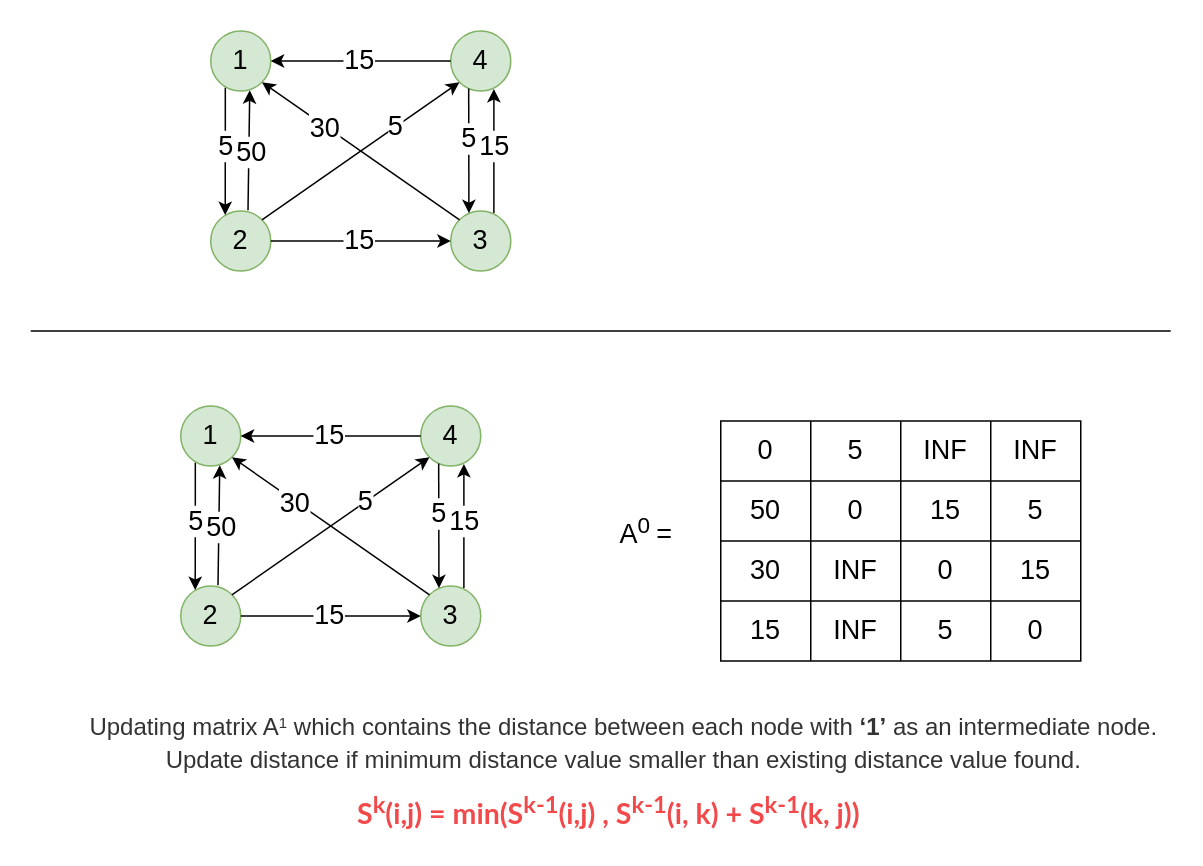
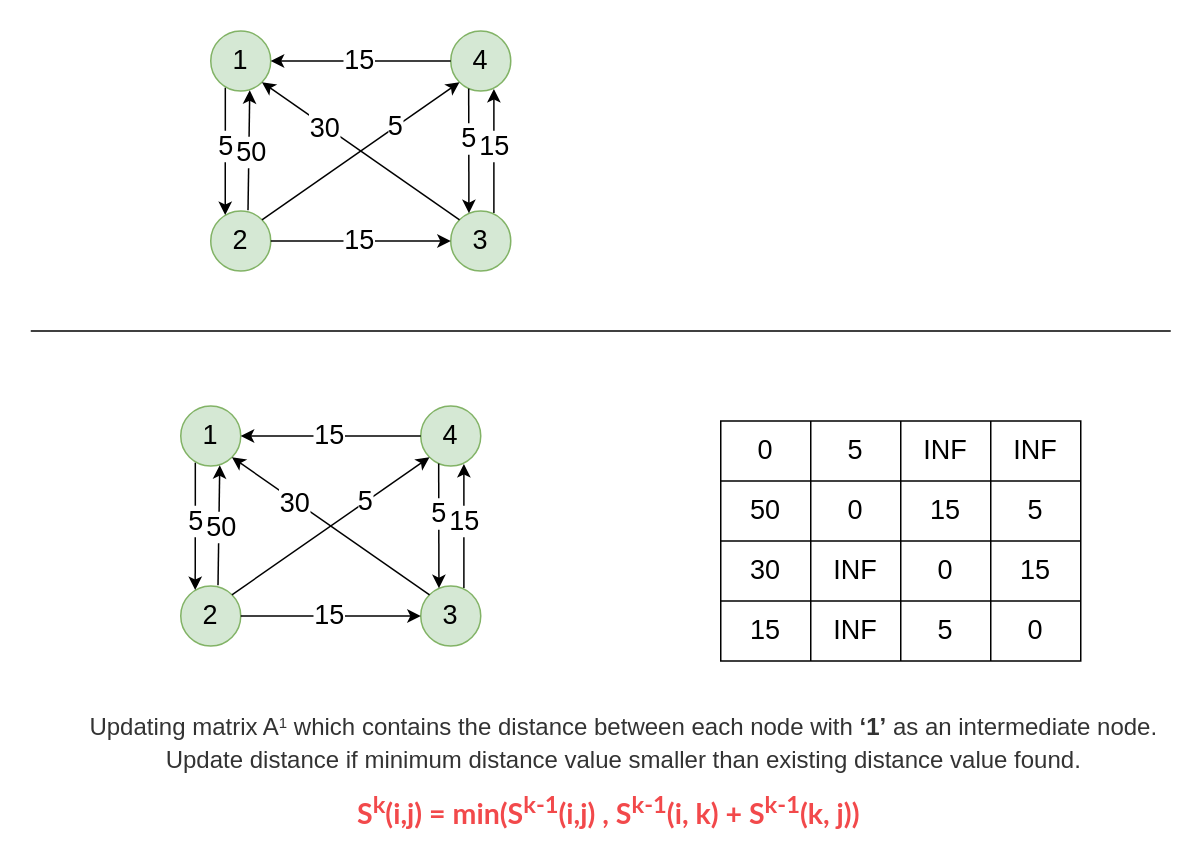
  <mxCell id="0" />
  <mxCell id="1" parent="0" />
  <mxCell id="2" value="&lt;font style=&quot;font-size: 18px&quot;&gt;1&lt;/font&gt;" style="ellipse;whiteSpace=wrap;html=1;aspect=fixed;fillColor=#d5e8d4;strokeColor=#82b366;" vertex="1" parent="1"><mxGeometry x="140" y="20" width="40" height="40" as="geometry" /></mxCell>
  <mxCell id="3" value="&lt;span style=&quot;font-size: 18px&quot;&gt;2&lt;/span&gt;" style="ellipse;whiteSpace=wrap;html=1;aspect=fixed;fillColor=#d5e8d4;strokeColor=#82b366;" vertex="1" parent="1"><mxGeometry x="140" y="140" width="40" height="40" as="geometry" /></mxCell>
  <mxCell id="4" value="&lt;font style=&quot;font-size: 18px&quot;&gt;4&lt;/font&gt;" style="ellipse;whiteSpace=wrap;html=1;aspect=fixed;fillColor=#d5e8d4;strokeColor=#82b366;" vertex="1" parent="1"><mxGeometry x="300" y="20" width="40" height="40" as="geometry" /></mxCell>
  <mxCell id="5" value="&lt;font style=&quot;font-size: 18px&quot;&gt;3&lt;/font&gt;" style="ellipse;whiteSpace=wrap;html=1;aspect=fixed;fillColor=#d5e8d4;strokeColor=#82b366;" vertex="1" parent="1"><mxGeometry x="300" y="140" width="40" height="40" as="geometry" /></mxCell>
  <mxCell id="6" value="" style="endArrow=classic;html=1;rounded=0;fontSize=18;exitX=0.243;exitY=0.946;exitDx=0;exitDy=0;exitPerimeter=0;entryX=0.241;entryY=0.068;entryDx=0;entryDy=0;entryPerimeter=0;" edge="1" parent="1" source="2" target="3"><mxGeometry width="50" height="50" relative="1" as="geometry"><mxPoint x="270" y="160" as="sourcePoint" /><mxPoint x="320" y="110" as="targetPoint" /></mxGeometry></mxCell>
  <mxCell id="7" value="5" style="edgeLabel;html=1;align=center;verticalAlign=middle;resizable=0;points=[];fontSize=18;" vertex="1" connectable="0" parent="6"><mxGeometry x="-0.077" relative="1" as="geometry"><mxPoint as="offset" /></mxGeometry></mxCell>
  <mxCell id="8" value="" style="endArrow=classic;html=1;rounded=0;fontSize=18;exitX=0.299;exitY=0.959;exitDx=0;exitDy=0;exitPerimeter=0;entryX=0.303;entryY=0.036;entryDx=0;entryDy=0;entryPerimeter=0;" edge="1" parent="1" source="4" target="5"><mxGeometry width="50" height="50" relative="1" as="geometry"><mxPoint x="310.08" y="55.12" as="sourcePoint" /><mxPoint x="310" y="140" as="targetPoint" /></mxGeometry></mxCell>
  <mxCell id="9" value="5" style="edgeLabel;html=1;align=center;verticalAlign=middle;resizable=0;points=[];fontSize=18;" vertex="1" connectable="0" parent="8"><mxGeometry x="-0.198" y="-1" relative="1" as="geometry"><mxPoint as="offset" /></mxGeometry></mxCell>
  <mxCell id="10" value="" style="endArrow=classic;html=1;rounded=0;fontSize=18;exitX=0.621;exitY=-0.013;exitDx=0;exitDy=0;exitPerimeter=0;entryX=0.65;entryY=0.987;entryDx=0;entryDy=0;entryPerimeter=0;" edge="1" parent="1" source="3" target="2"><mxGeometry width="50" height="50" relative="1" as="geometry"><mxPoint x="210" y="150" as="sourcePoint" /><mxPoint x="260" y="100" as="targetPoint" /></mxGeometry></mxCell>
  <mxCell id="11" value="50" style="edgeLabel;html=1;align=center;verticalAlign=middle;resizable=0;points=[];fontSize=18;" vertex="1" connectable="0" parent="10"><mxGeometry x="-0.027" y="-1" relative="1" as="geometry"><mxPoint as="offset" /></mxGeometry></mxCell>
  <mxCell id="12" value="" style="endArrow=classic;html=1;rounded=0;fontSize=18;exitX=0.719;exitY=0.035;exitDx=0;exitDy=0;exitPerimeter=0;entryX=0.719;entryY=0.965;entryDx=0;entryDy=0;entryPerimeter=0;" edge="1" parent="1" source="5" target="4"><mxGeometry width="50" height="50" relative="1" as="geometry"><mxPoint x="330" y="140" as="sourcePoint" /><mxPoint x="331.16" y="60" as="targetPoint" /></mxGeometry></mxCell>
  <mxCell id="13" value="15" style="edgeLabel;html=1;align=center;verticalAlign=middle;resizable=0;points=[];fontSize=18;" vertex="1" connectable="0" parent="12"><mxGeometry x="0.083" relative="1" as="geometry"><mxPoint as="offset" /></mxGeometry></mxCell>
  <mxCell id="14" value="" style="endArrow=classic;html=1;rounded=0;fontSize=18;entryX=1;entryY=0.5;entryDx=0;entryDy=0;exitX=0;exitY=0.5;exitDx=0;exitDy=0;" edge="1" parent="1" source="4" target="2"><mxGeometry width="50" height="50" relative="1" as="geometry"><mxPoint x="250" y="140" as="sourcePoint" /><mxPoint x="300" y="90" as="targetPoint" /></mxGeometry></mxCell>
  <mxCell id="15" value="15" style="edgeLabel;html=1;align=center;verticalAlign=middle;resizable=0;points=[];fontSize=18;" vertex="1" connectable="0" parent="14"><mxGeometry x="0.041" y="-1" relative="1" as="geometry"><mxPoint as="offset" /></mxGeometry></mxCell>
  <mxCell id="16" value="" style="endArrow=classic;html=1;rounded=0;fontSize=18;entryX=0;entryY=0.5;entryDx=0;entryDy=0;exitX=1;exitY=0.5;exitDx=0;exitDy=0;" edge="1" parent="1" source="3" target="5"><mxGeometry width="50" height="50" relative="1" as="geometry"><mxPoint x="310" y="120" as="sourcePoint" /><mxPoint x="190" y="120" as="targetPoint" /></mxGeometry></mxCell>
  <mxCell id="17" value="15" style="edgeLabel;html=1;align=center;verticalAlign=middle;resizable=0;points=[];fontSize=18;" vertex="1" connectable="0" parent="16"><mxGeometry x="-0.026" y="1" relative="1" as="geometry"><mxPoint as="offset" /></mxGeometry></mxCell>
  <mxCell id="18" value="" style="endArrow=classic;html=1;rounded=0;fontSize=18;exitX=1;exitY=0;exitDx=0;exitDy=0;entryX=0;entryY=1;entryDx=0;entryDy=0;" edge="1" parent="1" source="3" target="4"><mxGeometry width="50" height="50" relative="1" as="geometry"><mxPoint x="290" y="110" as="sourcePoint" /><mxPoint x="340" y="60" as="targetPoint" /></mxGeometry></mxCell>
  <mxCell id="19" value="5" style="edgeLabel;html=1;align=center;verticalAlign=middle;resizable=0;points=[];fontSize=18;" vertex="1" connectable="0" parent="18"><mxGeometry x="0.349" y="1" relative="1" as="geometry"><mxPoint as="offset" /></mxGeometry></mxCell>
  <mxCell id="20" value="" style="endArrow=classic;html=1;rounded=0;fontSize=18;entryX=1;entryY=1;entryDx=0;entryDy=0;exitX=0;exitY=0;exitDx=0;exitDy=0;" edge="1" parent="1" source="5" target="2"><mxGeometry width="50" height="50" relative="1" as="geometry"><mxPoint x="290" y="110" as="sourcePoint" /><mxPoint x="340" y="60" as="targetPoint" /></mxGeometry></mxCell>
  <mxCell id="21" value="30" style="edgeLabel;html=1;align=center;verticalAlign=middle;resizable=0;points=[];fontSize=18;" vertex="1" connectable="0" parent="20"><mxGeometry x="0.353" y="1" relative="1" as="geometry"><mxPoint as="offset" /></mxGeometry></mxCell>
  <mxCell id="22" value="" style="shape=table;html=1;whiteSpace=wrap;startSize=0;container=1;collapsible=0;childLayout=tableLayout;fontSize=18;" vertex="1" parent="1"><mxGeometry x="480" y="280" width="240" height="160" as="geometry" /></mxCell>
  <mxCell id="23" value="" style="shape=tableRow;horizontal=0;startSize=0;swimlaneHead=0;swimlaneBody=0;top=0;left=0;bottom=0;right=0;collapsible=0;dropTarget=0;fillColor=none;points=[[0,0.5],[1,0.5]];portConstraint=eastwest;fontSize=18;" vertex="1" parent="22"><mxGeometry width="240" height="40" as="geometry" /></mxCell>
  <mxCell id="24" value="0" style="shape=partialRectangle;html=1;whiteSpace=wrap;connectable=0;fillColor=none;top=0;left=0;bottom=0;right=0;overflow=hidden;fontSize=18;" vertex="1" parent="23"><mxGeometry width="60" height="40" as="geometry"><mxRectangle width="60" height="40" as="alternateBounds" /></mxGeometry></mxCell>
  <mxCell id="25" value="5" style="shape=partialRectangle;html=1;whiteSpace=wrap;connectable=0;fillColor=none;top=0;left=0;bottom=0;right=0;overflow=hidden;fontSize=18;" vertex="1" parent="23"><mxGeometry x="60" width="60" height="40" as="geometry"><mxRectangle width="60" height="40" as="alternateBounds" /></mxGeometry></mxCell>
  <mxCell id="26" value="INF" style="shape=partialRectangle;html=1;whiteSpace=wrap;connectable=0;fillColor=none;top=0;left=0;bottom=0;right=0;overflow=hidden;fontSize=18;" vertex="1" parent="23"><mxGeometry x="120" width="60" height="40" as="geometry"><mxRectangle width="60" height="40" as="alternateBounds" /></mxGeometry></mxCell>
  <mxCell id="27" value="INF" style="shape=partialRectangle;html=1;whiteSpace=wrap;connectable=0;fillColor=none;top=0;left=0;bottom=0;right=0;overflow=hidden;fontSize=18;" vertex="1" parent="23"><mxGeometry x="180" width="60" height="40" as="geometry"><mxRectangle width="60" height="40" as="alternateBounds" /></mxGeometry></mxCell>
  <mxCell id="28" value="" style="shape=tableRow;horizontal=0;startSize=0;swimlaneHead=0;swimlaneBody=0;top=0;left=0;bottom=0;right=0;collapsible=0;dropTarget=0;fillColor=none;points=[[0,0.5],[1,0.5]];portConstraint=eastwest;fontSize=18;" vertex="1" parent="22"><mxGeometry y="40" width="240" height="40" as="geometry" /></mxCell>
  <mxCell id="29" value="50" style="shape=partialRectangle;html=1;whiteSpace=wrap;connectable=0;fillColor=none;top=0;left=0;bottom=0;right=0;overflow=hidden;fontSize=18;" vertex="1" parent="28"><mxGeometry width="60" height="40" as="geometry"><mxRectangle width="60" height="40" as="alternateBounds" /></mxGeometry></mxCell>
  <mxCell id="30" value="0" style="shape=partialRectangle;html=1;whiteSpace=wrap;connectable=0;fillColor=none;top=0;left=0;bottom=0;right=0;overflow=hidden;fontSize=18;" vertex="1" parent="28"><mxGeometry x="60" width="60" height="40" as="geometry"><mxRectangle width="60" height="40" as="alternateBounds" /></mxGeometry></mxCell>
  <mxCell id="31" value="15" style="shape=partialRectangle;html=1;whiteSpace=wrap;connectable=0;fillColor=none;top=0;left=0;bottom=0;right=0;overflow=hidden;fontSize=18;" vertex="1" parent="28"><mxGeometry x="120" width="60" height="40" as="geometry"><mxRectangle width="60" height="40" as="alternateBounds" /></mxGeometry></mxCell>
  <mxCell id="32" value="5" style="shape=partialRectangle;html=1;whiteSpace=wrap;connectable=0;fillColor=none;top=0;left=0;bottom=0;right=0;overflow=hidden;fontSize=18;" vertex="1" parent="28"><mxGeometry x="180" width="60" height="40" as="geometry"><mxRectangle width="60" height="40" as="alternateBounds" /></mxGeometry></mxCell>
  <mxCell id="33" style="shape=tableRow;horizontal=0;startSize=0;swimlaneHead=0;swimlaneBody=0;top=0;left=0;bottom=0;right=0;collapsible=0;dropTarget=0;fillColor=none;points=[[0,0.5],[1,0.5]];portConstraint=eastwest;fontSize=18;" vertex="1" parent="22"><mxGeometry y="80" width="240" height="40" as="geometry" /></mxCell>
  <mxCell id="34" value="30" style="shape=partialRectangle;html=1;whiteSpace=wrap;connectable=0;fillColor=none;top=0;left=0;bottom=0;right=0;overflow=hidden;fontSize=18;" vertex="1" parent="33"><mxGeometry width="60" height="40" as="geometry"><mxRectangle width="60" height="40" as="alternateBounds" /></mxGeometry></mxCell>
  <mxCell id="35" value="INF" style="shape=partialRectangle;html=1;whiteSpace=wrap;connectable=0;fillColor=none;top=0;left=0;bottom=0;right=0;overflow=hidden;fontSize=18;" vertex="1" parent="33"><mxGeometry x="60" width="60" height="40" as="geometry"><mxRectangle width="60" height="40" as="alternateBounds" /></mxGeometry></mxCell>
  <mxCell id="36" value="0" style="shape=partialRectangle;html=1;whiteSpace=wrap;connectable=0;fillColor=none;top=0;left=0;bottom=0;right=0;overflow=hidden;fontSize=18;" vertex="1" parent="33"><mxGeometry x="120" width="60" height="40" as="geometry"><mxRectangle width="60" height="40" as="alternateBounds" /></mxGeometry></mxCell>
  <mxCell id="37" value="15" style="shape=partialRectangle;html=1;whiteSpace=wrap;connectable=0;fillColor=none;top=0;left=0;bottom=0;right=0;overflow=hidden;fontSize=18;" vertex="1" parent="33"><mxGeometry x="180" width="60" height="40" as="geometry"><mxRectangle width="60" height="40" as="alternateBounds" /></mxGeometry></mxCell>
  <mxCell id="38" value="" style="shape=tableRow;horizontal=0;startSize=0;swimlaneHead=0;swimlaneBody=0;top=0;left=0;bottom=0;right=0;collapsible=0;dropTarget=0;fillColor=none;points=[[0,0.5],[1,0.5]];portConstraint=eastwest;fontSize=18;" vertex="1" parent="22"><mxGeometry y="120" width="240" height="40" as="geometry" /></mxCell>
  <mxCell id="39" value="15" style="shape=partialRectangle;html=1;whiteSpace=wrap;connectable=0;fillColor=none;top=0;left=0;bottom=0;right=0;overflow=hidden;fontSize=18;" vertex="1" parent="38"><mxGeometry width="60" height="40" as="geometry"><mxRectangle width="60" height="40" as="alternateBounds" /></mxGeometry></mxCell>
  <mxCell id="40" value="INF" style="shape=partialRectangle;html=1;whiteSpace=wrap;connectable=0;fillColor=none;top=0;left=0;bottom=0;right=0;overflow=hidden;fontSize=18;" vertex="1" parent="38"><mxGeometry x="60" width="60" height="40" as="geometry"><mxRectangle width="60" height="40" as="alternateBounds" /></mxGeometry></mxCell>
  <mxCell id="41" value="5" style="shape=partialRectangle;html=1;whiteSpace=wrap;connectable=0;fillColor=none;top=0;left=0;bottom=0;right=0;overflow=hidden;pointerEvents=1;fontSize=18;" vertex="1" parent="38"><mxGeometry x="120" width="60" height="40" as="geometry"><mxRectangle width="60" height="40" as="alternateBounds" /></mxGeometry></mxCell>
  <mxCell id="42" value="0" style="shape=partialRectangle;html=1;whiteSpace=wrap;connectable=0;fillColor=none;top=0;left=0;bottom=0;right=0;overflow=hidden;pointerEvents=1;fontSize=18;" vertex="1" parent="38"><mxGeometry x="180" width="60" height="40" as="geometry"><mxRectangle width="60" height="40" as="alternateBounds" /></mxGeometry></mxCell>
  <mxCell id="43" value="" style="endArrow=none;html=1;rounded=0;fontSize=18;" edge="1" parent="1"><mxGeometry width="50" height="50" relative="1" as="geometry"><mxPoint x="20" y="220" as="sourcePoint" /><mxPoint x="780" y="220" as="targetPoint" /></mxGeometry></mxCell>
  <mxCell id="44" value="&lt;font style=&quot;font-size: 18px&quot;&gt;1&lt;/font&gt;" style="ellipse;whiteSpace=wrap;html=1;aspect=fixed;fillColor=#d5e8d4;strokeColor=#82b366;" vertex="1" parent="1"><mxGeometry x="120" y="270" width="40" height="40" as="geometry" /></mxCell>
  <mxCell id="45" value="&lt;span style=&quot;font-size: 18px&quot;&gt;2&lt;/span&gt;" style="ellipse;whiteSpace=wrap;html=1;aspect=fixed;fillColor=#d5e8d4;strokeColor=#82b366;" vertex="1" parent="1"><mxGeometry x="120" y="390" width="40" height="40" as="geometry" /></mxCell>
  <mxCell id="46" value="&lt;font style=&quot;font-size: 18px&quot;&gt;4&lt;/font&gt;" style="ellipse;whiteSpace=wrap;html=1;aspect=fixed;fillColor=#d5e8d4;strokeColor=#82b366;" vertex="1" parent="1"><mxGeometry x="280" y="270" width="40" height="40" as="geometry" /></mxCell>
  <mxCell id="47" value="&lt;font style=&quot;font-size: 18px&quot;&gt;3&lt;/font&gt;" style="ellipse;whiteSpace=wrap;html=1;aspect=fixed;fillColor=#d5e8d4;strokeColor=#82b366;" vertex="1" parent="1"><mxGeometry x="280" y="390" width="40" height="40" as="geometry" /></mxCell>
  <mxCell id="48" value="" style="endArrow=classic;html=1;rounded=0;fontSize=18;exitX=0.243;exitY=0.946;exitDx=0;exitDy=0;exitPerimeter=0;entryX=0.241;entryY=0.068;entryDx=0;entryDy=0;entryPerimeter=0;" edge="1" parent="1" source="44" target="45"><mxGeometry width="50" height="50" relative="1" as="geometry"><mxPoint x="250" y="410" as="sourcePoint" /><mxPoint x="300" y="360" as="targetPoint" /></mxGeometry></mxCell>
  <mxCell id="49" value="5" style="edgeLabel;html=1;align=center;verticalAlign=middle;resizable=0;points=[];fontSize=18;" vertex="1" connectable="0" parent="48"><mxGeometry x="-0.077" relative="1" as="geometry"><mxPoint as="offset" /></mxGeometry></mxCell>
  <mxCell id="50" value="" style="endArrow=classic;html=1;rounded=0;fontSize=18;exitX=0.299;exitY=0.959;exitDx=0;exitDy=0;exitPerimeter=0;entryX=0.303;entryY=0.036;entryDx=0;entryDy=0;entryPerimeter=0;" edge="1" parent="1" source="46" target="47"><mxGeometry width="50" height="50" relative="1" as="geometry"><mxPoint x="290.08" y="305.12" as="sourcePoint" /><mxPoint x="290" y="390" as="targetPoint" /></mxGeometry></mxCell>
  <mxCell id="51" value="5" style="edgeLabel;html=1;align=center;verticalAlign=middle;resizable=0;points=[];fontSize=18;" vertex="1" connectable="0" parent="50"><mxGeometry x="-0.198" y="-1" relative="1" as="geometry"><mxPoint as="offset" /></mxGeometry></mxCell>
  <mxCell id="52" value="" style="endArrow=classic;html=1;rounded=0;fontSize=18;exitX=0.621;exitY=-0.013;exitDx=0;exitDy=0;exitPerimeter=0;entryX=0.65;entryY=0.987;entryDx=0;entryDy=0;entryPerimeter=0;" edge="1" parent="1" source="45" target="44"><mxGeometry width="50" height="50" relative="1" as="geometry"><mxPoint x="190" y="400" as="sourcePoint" /><mxPoint x="240" y="350" as="targetPoint" /></mxGeometry></mxCell>
  <mxCell id="53" value="50" style="edgeLabel;html=1;align=center;verticalAlign=middle;resizable=0;points=[];fontSize=18;" vertex="1" connectable="0" parent="52"><mxGeometry x="-0.027" y="-1" relative="1" as="geometry"><mxPoint as="offset" /></mxGeometry></mxCell>
  <mxCell id="54" value="" style="endArrow=classic;html=1;rounded=0;fontSize=18;exitX=0.719;exitY=0.035;exitDx=0;exitDy=0;exitPerimeter=0;entryX=0.719;entryY=0.965;entryDx=0;entryDy=0;entryPerimeter=0;" edge="1" parent="1" source="47" target="46"><mxGeometry width="50" height="50" relative="1" as="geometry"><mxPoint x="310" y="390" as="sourcePoint" /><mxPoint x="311.16" y="310" as="targetPoint" /></mxGeometry></mxCell>
  <mxCell id="55" value="15" style="edgeLabel;html=1;align=center;verticalAlign=middle;resizable=0;points=[];fontSize=18;" vertex="1" connectable="0" parent="54"><mxGeometry x="0.083" relative="1" as="geometry"><mxPoint as="offset" /></mxGeometry></mxCell>
  <mxCell id="56" value="" style="endArrow=classic;html=1;rounded=0;fontSize=18;entryX=1;entryY=0.5;entryDx=0;entryDy=0;exitX=0;exitY=0.5;exitDx=0;exitDy=0;" edge="1" parent="1" source="46" target="44"><mxGeometry width="50" height="50" relative="1" as="geometry"><mxPoint x="230" y="390" as="sourcePoint" /><mxPoint x="280" y="340" as="targetPoint" /></mxGeometry></mxCell>
  <mxCell id="57" value="15" style="edgeLabel;html=1;align=center;verticalAlign=middle;resizable=0;points=[];fontSize=18;" vertex="1" connectable="0" parent="56"><mxGeometry x="0.041" y="-1" relative="1" as="geometry"><mxPoint as="offset" /></mxGeometry></mxCell>
  <mxCell id="58" value="" style="endArrow=classic;html=1;rounded=0;fontSize=18;entryX=0;entryY=0.5;entryDx=0;entryDy=0;exitX=1;exitY=0.5;exitDx=0;exitDy=0;" edge="1" parent="1" source="45" target="47"><mxGeometry width="50" height="50" relative="1" as="geometry"><mxPoint x="290" y="370" as="sourcePoint" /><mxPoint x="170" y="370" as="targetPoint" /></mxGeometry></mxCell>
  <mxCell id="59" value="15" style="edgeLabel;html=1;align=center;verticalAlign=middle;resizable=0;points=[];fontSize=18;" vertex="1" connectable="0" parent="58"><mxGeometry x="-0.026" y="1" relative="1" as="geometry"><mxPoint as="offset" /></mxGeometry></mxCell>
  <mxCell id="60" value="" style="endArrow=classic;html=1;rounded=0;fontSize=18;exitX=1;exitY=0;exitDx=0;exitDy=0;entryX=0;entryY=1;entryDx=0;entryDy=0;" edge="1" parent="1" source="45" target="46"><mxGeometry width="50" height="50" relative="1" as="geometry"><mxPoint x="270" y="360" as="sourcePoint" /><mxPoint x="320" y="310" as="targetPoint" /></mxGeometry></mxCell>
  <mxCell id="61" value="5" style="edgeLabel;html=1;align=center;verticalAlign=middle;resizable=0;points=[];fontSize=18;" vertex="1" connectable="0" parent="60"><mxGeometry x="0.349" y="1" relative="1" as="geometry"><mxPoint as="offset" /></mxGeometry></mxCell>
  <mxCell id="62" value="" style="endArrow=classic;html=1;rounded=0;fontSize=18;entryX=1;entryY=1;entryDx=0;entryDy=0;exitX=0;exitY=0;exitDx=0;exitDy=0;" edge="1" parent="1" source="47" target="44"><mxGeometry width="50" height="50" relative="1" as="geometry"><mxPoint x="270" y="360" as="sourcePoint" /><mxPoint x="320" y="310" as="targetPoint" /></mxGeometry></mxCell>
  <mxCell id="63" value="30" style="edgeLabel;html=1;align=center;verticalAlign=middle;resizable=0;points=[];fontSize=18;" vertex="1" connectable="0" parent="62"><mxGeometry x="0.353" y="1" relative="1" as="geometry"><mxPoint as="offset" /></mxGeometry></mxCell>
- <mxCell id="64" value="A&lt;sup&gt;0&lt;/sup&gt;&lt;sub&gt;&amp;nbsp;&lt;/sub&gt;=" style="text;html=1;align=center;verticalAlign=middle;resizable=0;points=[];autosize=1;strokeColor=none;fillColor=none;fontSize=18;" vertex="1" parent="1"><mxGeometry x="405" y="335" width="50" height="40" as="geometry" /></mxCell>
  <mxCell id="65" value="&lt;span style=&quot;box-sizing: border-box ; color: rgb(51 , 51 , 51) ; font-family: &amp;#34;poppins&amp;#34; , sans-serif ; font-size: 16px ; text-align: left ; background-color: rgb(255 , 255 , 255)&quot;&gt;Updating matrix A&lt;/span&gt;&lt;span style=&quot;box-sizing: border-box ; color: rgb(51 , 51 , 51) ; font-family: &amp;#34;poppins&amp;#34; , sans-serif ; text-align: left ; background-color: rgb(255 , 255 , 255)&quot;&gt;&lt;span style=&quot;font-size: 12px&quot;&gt;&lt;sup&gt;1&lt;/sup&gt;&lt;/span&gt;&lt;span style=&quot;font-size: 16px&quot;&gt;&amp;nbsp;which contains the distance between each node with &lt;/span&gt;&lt;b style=&quot;font-size: 16px&quot;&gt;‘1’&lt;/b&gt;&lt;span style=&quot;font-size: 16px&quot;&gt; as an intermediate node. &lt;/span&gt;&lt;br&gt;&lt;span style=&quot;font-size: 16px&quot;&gt;Update distance if minimum distance value smaller than existing distance value found.&lt;/span&gt;&lt;/span&gt;" style="text;html=1;align=center;verticalAlign=middle;resizable=0;points=[];autosize=1;strokeColor=none;fillColor=none;fontSize=18;" vertex="1" parent="1"><mxGeometry x="50" y="470" width="730" height="50" as="geometry" /></mxCell>
  <mxCell id="66" value="&lt;font style=&quot;font-size: 19px&quot;&gt;&lt;span style=&quot;background-color: transparent&quot;&gt;‌&lt;/span&gt;&lt;span style=&quot;background-color: transparent ; font-weight: bold ; color: rgb(242 , 73 , 75) ; font-family: &amp;#34;lato&amp;#34;&quot;&gt;S&lt;/span&gt;&lt;sup style=&quot;font-weight: bold ; color: rgb(242 , 73 , 75) ; font-family: &amp;#34;lato&amp;#34;&quot;&gt;k&lt;/sup&gt;&lt;span style=&quot;background-color: transparent ; font-weight: bold ; color: rgb(242 , 73 , 75) ; font-family: &amp;#34;lato&amp;#34;&quot;&gt;(i,j) = min(&lt;/span&gt;&lt;span style=&quot;background-color: transparent ; font-weight: bold ; color: rgb(242 , 73 , 75) ; font-family: &amp;#34;lato&amp;#34;&quot;&gt;S&lt;/span&gt;&lt;sup style=&quot;font-weight: bold ; color: rgb(242 , 73 , 75) ; font-family: &amp;#34;lato&amp;#34;&quot;&gt;k&lt;/sup&gt;&lt;sup style=&quot;font-weight: bold ; color: rgb(242 , 73 , 75) ; font-family: &amp;#34;lato&amp;#34;&quot;&gt;-1&lt;/sup&gt;&lt;span style=&quot;background-color: transparent ; font-weight: bold ; color: rgb(242 , 73 , 75) ; font-family: &amp;#34;lato&amp;#34;&quot;&gt;(i,j) , &lt;/span&gt;&lt;span style=&quot;background-color: transparent ; font-weight: bold ; color: rgb(242 , 73 , 75) ; font-family: &amp;#34;lato&amp;#34;&quot;&gt;S&lt;/span&gt;&lt;sup style=&quot;font-weight: bold ; color: rgb(242 , 73 , 75) ; font-family: &amp;#34;lato&amp;#34;&quot;&gt;k&lt;/sup&gt;&lt;sup style=&quot;font-weight: bold ; color: rgb(242 , 73 , 75) ; font-family: &amp;#34;lato&amp;#34;&quot;&gt;-1&lt;/sup&gt;&lt;span style=&quot;background-color: transparent ; font-weight: bold ; color: rgb(242 , 73 , 75) ; font-family: &amp;#34;lato&amp;#34;&quot;&gt;(i, k) + &lt;/span&gt;&lt;span style=&quot;background-color: transparent ; font-weight: bold ; color: rgb(242 , 73 , 75) ; font-family: &amp;#34;lato&amp;#34;&quot;&gt;S&lt;/span&gt;&lt;sup style=&quot;font-weight: bold ; color: rgb(242 , 73 , 75) ; font-family: &amp;#34;lato&amp;#34;&quot;&gt;k&lt;/sup&gt;&lt;sup style=&quot;font-weight: bold ; color: rgb(242 , 73 , 75) ; font-family: &amp;#34;lato&amp;#34;&quot;&gt;-1&lt;/sup&gt;&lt;span style=&quot;background-color: transparent ; font-weight: bold ; color: rgb(242 , 73 , 75) ; font-family: &amp;#34;lato&amp;#34;&quot;&gt;(k, j))&lt;/span&gt;&lt;/font&gt;" style="text;html=1;align=center;verticalAlign=middle;resizable=0;points=[];autosize=1;strokeColor=none;fillColor=none;fontSize=18;" vertex="1" parent="1"><mxGeometry x="220" y="525" width="370" height="30" as="geometry" /></mxCell>
